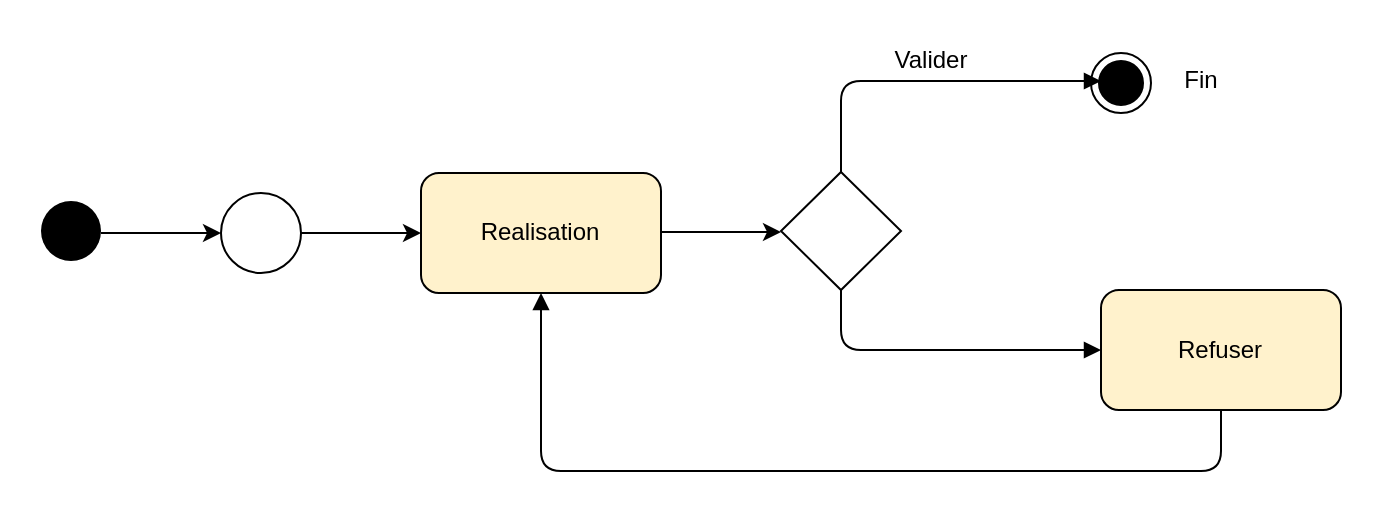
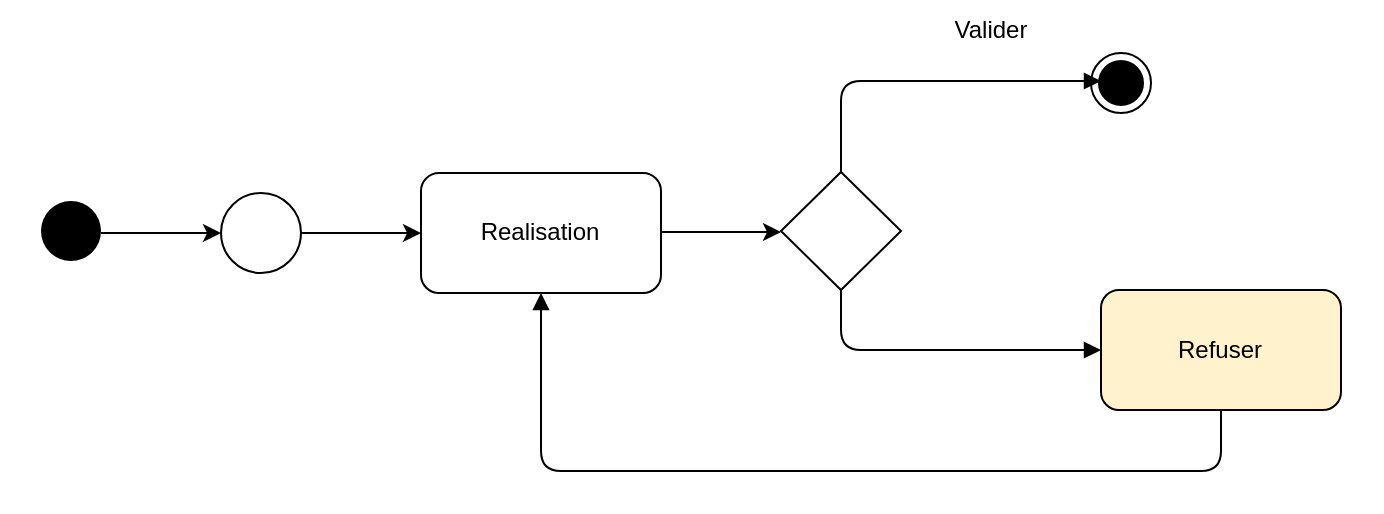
  <mxCell id="0" />
  <mxCell id="1" parent="0" />
  <mxCell id="2" value="" style="ellipse;fillColor=#000000;strokeColor=none;" vertex="1" parent="1"><mxGeometry x="20" y="100" width="30" height="30" as="geometry" /></mxCell>
  <mxCell id="3" value="" style="endArrow=classic;html=1;" edge="1" parent="1"><mxGeometry width="50" height="50" relative="1" as="geometry"><mxPoint x="50" y="116" as="sourcePoint" /><mxPoint x="110" y="116" as="targetPoint" /></mxGeometry></mxCell>
  <mxCell id="4" value="" style="edgeStyle=orthogonalEdgeStyle;rounded=0;orthogonalLoop=1;jettySize=auto;html=1;" edge="1" parent="1" source="5" target="6"><mxGeometry relative="1" as="geometry" /></mxCell>
  <mxCell id="5" value="" style="ellipse;whiteSpace=wrap;html=1;aspect=fixed;" vertex="1" parent="1"><mxGeometry x="110" y="96" width="40" height="40" as="geometry" /></mxCell>
- <mxCell id="6" value="Realisation" style="rounded=1;whiteSpace=wrap;html=1;fillColor=#fff2cc;" vertex="1" parent="1"><mxGeometry x="210" y="86" width="120" height="60" as="geometry" /></mxCell>
+ <mxCell id="6" value="Realisation" style="rounded=1;whiteSpace=wrap;html=1;" vertex="1" parent="1"><mxGeometry x="210" y="86" width="120" height="60" as="geometry" /></mxCell>
  <mxCell id="7" value="" style="edgeStyle=orthogonalEdgeStyle;rounded=0;orthogonalLoop=1;jettySize=auto;html=1;" edge="1" parent="1"><mxGeometry relative="1" as="geometry"><mxPoint x="330" y="115.5" as="sourcePoint" /><mxPoint x="390" y="115.5" as="targetPoint" /></mxGeometry></mxCell>
  <mxCell id="8" value="" style="rhombus;whiteSpace=wrap;html=1;" vertex="1" parent="1"><mxGeometry x="390" y="85.5" width="60" height="59" as="geometry" /></mxCell>
  <mxCell id="9" value="" style="endArrow=block;endFill=1;html=1;edgeStyle=orthogonalEdgeStyle;align=left;verticalAlign=top;" edge="1" parent="1"><mxGeometry x="-1" relative="1" as="geometry"><mxPoint x="420" y="85.5" as="sourcePoint" /><mxPoint x="550" y="40" as="targetPoint" /><Array as="points"><mxPoint x="420" y="40" /><mxPoint x="520" y="40" /></Array></mxGeometry></mxCell>
  <mxCell id="10" value="" style="endArrow=block;endFill=1;html=1;edgeStyle=orthogonalEdgeStyle;align=left;verticalAlign=top;exitX=0.5;exitY=1;exitDx=0;exitDy=0;" edge="1" parent="1" source="8"><mxGeometry x="-1" relative="1" as="geometry"><mxPoint x="420" y="160" as="sourcePoint" /><mxPoint x="550" y="174.5" as="targetPoint" /><Array as="points"><mxPoint x="420" y="175" /></Array></mxGeometry></mxCell>
- <mxCell id="11" value="Valider" style="text;html=1;align=center;verticalAlign=middle;resizable=0;points=[];autosize=1;" vertex="1" parent="1"><mxGeometry x="440" y="20" width="50" height="20" as="geometry" /></mxCell>
+ <mxCell id="11" value="Valider" style="text;html=1;align=center;verticalAlign=middle;resizable=0;points=[];autosize=1;" vertex="1" parent="1"><mxGeometry x="470" y="5" width="50" height="20" as="geometry" /></mxCell>
  <mxCell id="12" value="Refuser" style="rounded=1;whiteSpace=wrap;html=1;fillColor=#fff2cc;" vertex="1" parent="1"><mxGeometry x="550" y="144.5" width="120" height="60" as="geometry" /></mxCell>
  <mxCell id="13" value="" style="ellipse;html=1;shape=endState;fillColor=#000000;strokeColor=#000000;" vertex="1" parent="1"><mxGeometry x="545" y="26" width="30" height="30" as="geometry" /></mxCell>
  <mxCell id="14" value="" style="endArrow=block;endFill=1;html=1;edgeStyle=orthogonalEdgeStyle;align=left;verticalAlign=top;exitX=0.5;exitY=1;exitDx=0;exitDy=0;entryX=0.5;entryY=1;entryDx=0;entryDy=0;" edge="1" parent="1" target="6"><mxGeometry x="-1" relative="1" as="geometry"><mxPoint x="610" y="204.5" as="sourcePoint" /><mxPoint x="330" y="270" as="targetPoint" /><Array as="points"><mxPoint x="610" y="235" /><mxPoint x="270" y="235" /></Array></mxGeometry></mxCell>
- <mxCell id="15" value="Fin" style="text;html=1;align=center;verticalAlign=middle;resizable=0;points=[];autosize=1;" vertex="1" parent="1"><mxGeometry x="585" y="30" width="30" height="20" as="geometry" /></mxCell>
